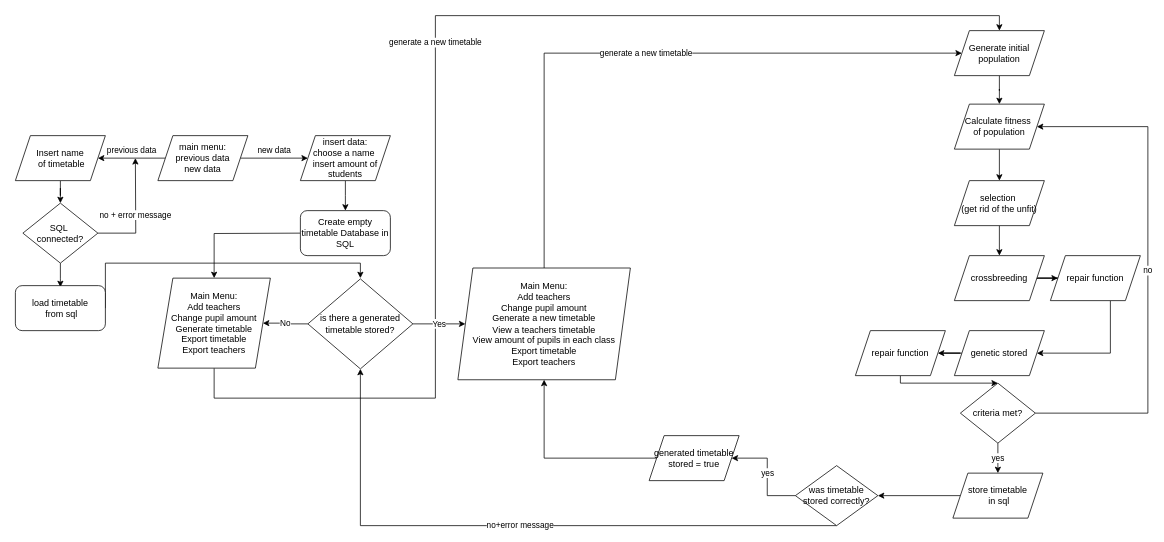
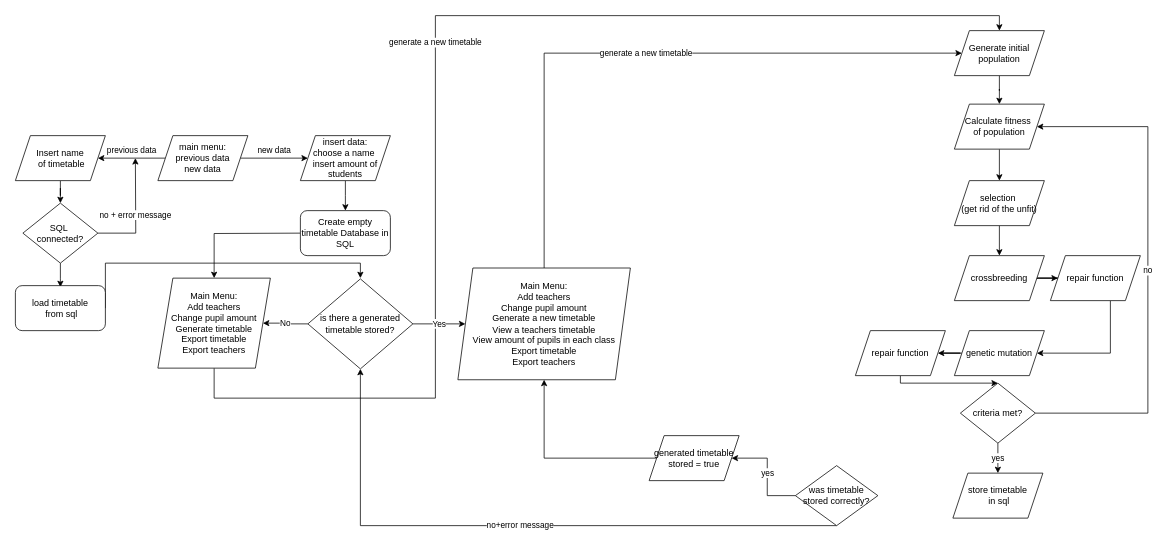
  <mxCell id="0" />
  <mxCell id="1" parent="0" />
  <mxCell id="2" value="previous data" style="edgeStyle=orthogonalEdgeStyle;rounded=0;orthogonalLoop=1;jettySize=auto;html=1;" parent="1" source="4" target="6" edge="1"><mxGeometry y="-10" relative="1" as="geometry"><mxPoint as="offset" /></mxGeometry></mxCell>
  <mxCell id="3" value="new data" style="edgeStyle=orthogonalEdgeStyle;rounded=0;orthogonalLoop=1;jettySize=auto;html=1;" parent="1" source="4" target="12" edge="1"><mxGeometry y="10" relative="1" as="geometry"><mxPoint as="offset" /></mxGeometry></mxCell>
  <mxCell id="4" value="main menu:&lt;br&gt;previous data&lt;br&gt;new data" style="shape=parallelogram;perimeter=parallelogramPerimeter;whiteSpace=wrap;html=1;fixedSize=1;" parent="1" vertex="1"><mxGeometry x="210" y="180" width="120" height="60" as="geometry" /></mxCell>
  <mxCell id="5" value="" style="edgeStyle=orthogonalEdgeStyle;rounded=0;orthogonalLoop=1;jettySize=auto;html=1;" parent="1" source="6" target="9" edge="1"><mxGeometry relative="1" as="geometry" /></mxCell>
  <mxCell id="6" value="&lt;div&gt;&lt;span style=&quot;background-color: transparent; color: light-dark(rgb(0, 0, 0), rgb(255, 255, 255));&quot;&gt;Insert name&lt;/span&gt;&lt;/div&gt;&lt;div&gt;&lt;span style=&quot;background-color: transparent; color: light-dark(rgb(0, 0, 0), rgb(255, 255, 255));&quot;&gt;&amp;nbsp;of timetable&lt;/span&gt;&lt;/div&gt;" style="shape=parallelogram;perimeter=parallelogramPerimeter;whiteSpace=wrap;html=1;fixedSize=1;" parent="1" vertex="1"><mxGeometry x="20" y="180" width="120" height="60" as="geometry" /></mxCell>
  <mxCell id="7" value="no + error message" style="edgeStyle=orthogonalEdgeStyle;rounded=0;orthogonalLoop=1;jettySize=auto;html=1;" parent="1" source="9" edge="1"><mxGeometry relative="1" as="geometry"><mxPoint x="180" y="210" as="targetPoint" /></mxGeometry></mxCell>
  <mxCell id="8" value="" style="edgeStyle=orthogonalEdgeStyle;rounded=0;orthogonalLoop=1;jettySize=auto;html=1;" parent="1" source="9" edge="1"><mxGeometry relative="1" as="geometry"><mxPoint x="80" y="382" as="targetPoint" /></mxGeometry></mxCell>
  <mxCell id="9" value="SQL&amp;nbsp;&lt;div&gt;connected?&lt;/div&gt;" style="rhombus;whiteSpace=wrap;html=1;" parent="1" vertex="1"><mxGeometry x="30" y="270" width="100" height="80" as="geometry" /></mxCell>
  <mxCell id="10" style="edgeStyle=orthogonalEdgeStyle;rounded=0;orthogonalLoop=1;jettySize=auto;html=1;exitX=1;exitY=0.5;exitDx=0;exitDy=0;" parent="1" source="22" edge="1"><mxGeometry relative="1" as="geometry"><mxPoint x="130" y="412" as="sourcePoint" /><mxPoint x="480" y="370" as="targetPoint" /><Array as="points"><mxPoint x="140" y="350" /><mxPoint x="480" y="350" /></Array></mxGeometry></mxCell>
  <mxCell id="11" value="" style="edgeStyle=orthogonalEdgeStyle;rounded=0;orthogonalLoop=1;jettySize=auto;html=1;" parent="1" source="12" edge="1"><mxGeometry relative="1" as="geometry"><mxPoint x="460" y="280" as="targetPoint" /></mxGeometry></mxCell>
  <mxCell id="12" value="&lt;div&gt;insert data:&lt;/div&gt;choose a name&lt;span style=&quot;background-color: transparent; color: light-dark(rgb(0, 0, 0), rgb(255, 255, 255));&quot;&gt;&amp;nbsp;&lt;/span&gt;&lt;div&gt;&lt;span style=&quot;background-color: transparent; color: light-dark(rgb(0, 0, 0), rgb(255, 255, 255));&quot;&gt;insert amount of students&lt;/span&gt;&lt;/div&gt;" style="shape=parallelogram;perimeter=parallelogramPerimeter;whiteSpace=wrap;html=1;fixedSize=1;" parent="1" vertex="1"><mxGeometry x="400" y="180" width="120" height="60" as="geometry" /></mxCell>
  <mxCell id="13" style="edgeStyle=orthogonalEdgeStyle;rounded=0;orthogonalLoop=1;jettySize=auto;html=1;entryX=0.5;entryY=0;entryDx=0;entryDy=0;" parent="1" target="15" edge="1"><mxGeometry relative="1" as="geometry"><mxPoint x="400" y="310" as="sourcePoint" /></mxGeometry></mxCell>
  <mxCell id="14" value="generate a new timetable" style="edgeStyle=orthogonalEdgeStyle;rounded=0;orthogonalLoop=1;jettySize=auto;html=1;entryX=0.5;entryY=0;entryDx=0;entryDy=0;" edge="1" parent="1" source="15" target="24"><mxGeometry relative="1" as="geometry"><Array as="points"><mxPoint x="285" y="530" /><mxPoint x="580" y="530" /><mxPoint x="580" y="20" /><mxPoint x="1332" y="20" /></Array></mxGeometry></mxCell>
  <mxCell id="15" value="Main Menu:&lt;div&gt;Add teachers&lt;/div&gt;&lt;div&gt;&lt;span style=&quot;background-color: transparent; color: light-dark(rgb(0, 0, 0), rgb(255, 255, 255));&quot;&gt;Change pupil amount&lt;/span&gt;&lt;/div&gt;&lt;div&gt;&lt;div&gt;Generate timetable&lt;/div&gt;&lt;/div&gt;&lt;div&gt;Export timetable&lt;/div&gt;&lt;div&gt;Export teachers&lt;/div&gt;" style="shape=parallelogram;perimeter=parallelogramPerimeter;whiteSpace=wrap;html=1;fixedSize=1;" parent="1" vertex="1"><mxGeometry x="210" y="370" width="150" height="120" as="geometry" /></mxCell>
  <mxCell id="16" value="No" style="edgeStyle=orthogonalEdgeStyle;rounded=0;orthogonalLoop=1;jettySize=auto;html=1;" parent="1" source="18" target="15" edge="1"><mxGeometry relative="1" as="geometry" /></mxCell>
  <mxCell id="17" value="Yes" style="edgeStyle=orthogonalEdgeStyle;rounded=0;orthogonalLoop=1;jettySize=auto;html=1;" parent="1" source="18" target="20" edge="1"><mxGeometry relative="1" as="geometry" /></mxCell>
  <mxCell id="18" value="is there a generated timetable stored?" style="rhombus;whiteSpace=wrap;html=1;" parent="1" vertex="1"><mxGeometry x="410" y="371" width="140" height="120" as="geometry" /></mxCell>
  <mxCell id="19" value="generate a new timetable" style="edgeStyle=orthogonalEdgeStyle;rounded=0;orthogonalLoop=1;jettySize=auto;html=1;entryX=0;entryY=0.5;entryDx=0;entryDy=0;" edge="1" parent="1" source="20" target="24"><mxGeometry relative="1" as="geometry"><Array as="points"><mxPoint x="725" y="70" /></Array></mxGeometry></mxCell>
  <mxCell id="20" value="Main Menu:&lt;div&gt;Add teachers&lt;/div&gt;&lt;div&gt;Change pupil amount&lt;/div&gt;&lt;div&gt;Generate a new timetable&lt;/div&gt;&lt;div&gt;View a teachers timetable&lt;/div&gt;&lt;div&gt;View amount of pupils in each class&lt;/div&gt;&lt;div&gt;&lt;div&gt;Export timetable&lt;/div&gt;&lt;div&gt;Export teachers&lt;/div&gt;&lt;/div&gt;" style="shape=parallelogram;perimeter=parallelogramPerimeter;whiteSpace=wrap;html=1;fixedSize=1;" parent="1" vertex="1"><mxGeometry x="610" y="356.5" width="230" height="149" as="geometry" /></mxCell>
  <mxCell id="21" value="&lt;div&gt;Create empty timetable Database in SQL&lt;/div&gt;" style="rounded=1;whiteSpace=wrap;html=1;" parent="1" vertex="1"><mxGeometry x="400" y="280" width="120" height="60" as="geometry" /></mxCell>
  <mxCell id="22" value="&lt;div&gt;load timetable&lt;/div&gt;&lt;div&gt;&amp;nbsp;from sql&lt;/div&gt;" style="rounded=1;whiteSpace=wrap;html=1;" parent="1" vertex="1"><mxGeometry x="20" y="380" width="120" height="60" as="geometry" /></mxCell>
  <mxCell id="23" value="" style="edgeStyle=orthogonalEdgeStyle;rounded=0;orthogonalLoop=1;jettySize=auto;html=1;" parent="1" source="24" target="26" edge="1"><mxGeometry relative="1" as="geometry" /></mxCell>
  <mxCell id="24" value="Generate initial population" style="shape=parallelogram;perimeter=parallelogramPerimeter;whiteSpace=wrap;html=1;fixedSize=1;" parent="1" vertex="1"><mxGeometry x="1272" y="40" width="120" height="60" as="geometry" /></mxCell>
  <mxCell id="25" value="" style="edgeStyle=orthogonalEdgeStyle;rounded=0;orthogonalLoop=1;jettySize=auto;html=1;" parent="1" source="26" target="28" edge="1"><mxGeometry relative="1" as="geometry" /></mxCell>
  <mxCell id="26" value="Calculate fitness&amp;nbsp;&lt;div&gt;of population&lt;/div&gt;" style="shape=parallelogram;perimeter=parallelogramPerimeter;whiteSpace=wrap;html=1;fixedSize=1;" parent="1" vertex="1"><mxGeometry x="1272" y="138" width="120" height="60" as="geometry" /></mxCell>
  <mxCell id="27" value="" style="edgeStyle=orthogonalEdgeStyle;rounded=0;orthogonalLoop=1;jettySize=auto;html=1;" parent="1" source="28" target="30" edge="1"><mxGeometry relative="1" as="geometry" /></mxCell>
  <mxCell id="28" value="selection&amp;nbsp;&lt;div&gt;(get rid of the unfit)&lt;/div&gt;" style="shape=parallelogram;perimeter=parallelogramPerimeter;whiteSpace=wrap;html=1;fixedSize=1;" parent="1" vertex="1"><mxGeometry x="1272" y="240" width="120" height="60" as="geometry" /></mxCell>
  <mxCell id="29" value="" style="edgeStyle=orthogonalEdgeStyle;rounded=0;orthogonalLoop=1;jettySize=auto;html=1;" parent="1" source="30" target="32" edge="1"><mxGeometry relative="1" as="geometry" /></mxCell>
  <mxCell id="30" value="crossbreeding" style="shape=parallelogram;perimeter=parallelogramPerimeter;whiteSpace=wrap;html=1;fixedSize=1;" parent="1" vertex="1"><mxGeometry x="1272" y="340" width="120" height="60" as="geometry" /></mxCell>
  <mxCell id="31" style="edgeStyle=orthogonalEdgeStyle;rounded=0;orthogonalLoop=1;jettySize=auto;html=1;entryX=1;entryY=0.5;entryDx=0;entryDy=0;" parent="1" source="32" target="34" edge="1"><mxGeometry relative="1" as="geometry"><Array as="points"><mxPoint x="1480" y="470" /></Array></mxGeometry></mxCell>
  <mxCell id="32" value="repair function" style="shape=parallelogram;perimeter=parallelogramPerimeter;whiteSpace=wrap;html=1;fixedSize=1;" parent="1" vertex="1"><mxGeometry x="1400" y="340" width="120" height="60" as="geometry" /></mxCell>
  <mxCell id="33" value="" style="edgeStyle=orthogonalEdgeStyle;rounded=0;orthogonalLoop=1;jettySize=auto;html=1;" parent="1" source="34" target="36" edge="1"><mxGeometry relative="1" as="geometry" /></mxCell>
- <mxCell id="34" value="genetic stored" style="shape=parallelogram;perimeter=parallelogramPerimeter;whiteSpace=wrap;html=1;fixedSize=1;" parent="1" vertex="1"><mxGeometry x="1272" y="440" width="120" height="60" as="geometry" /></mxCell>
+ <mxCell id="34" value="genetic mutation" style="shape=parallelogram;perimeter=parallelogramPerimeter;whiteSpace=wrap;html=1;fixedSize=1;" parent="1" vertex="1"><mxGeometry x="1272" y="440" width="120" height="60" as="geometry" /></mxCell>
  <mxCell id="35" style="edgeStyle=orthogonalEdgeStyle;rounded=0;orthogonalLoop=1;jettySize=auto;html=1;entryX=0.5;entryY=0;entryDx=0;entryDy=0;" parent="1" source="36" target="39" edge="1"><mxGeometry relative="1" as="geometry"><Array as="points"><mxPoint x="1200" y="510" /></Array></mxGeometry></mxCell>
  <mxCell id="36" value="repair function" style="shape=parallelogram;perimeter=parallelogramPerimeter;whiteSpace=wrap;html=1;fixedSize=1;" parent="1" vertex="1"><mxGeometry x="1140" y="440" width="120" height="60" as="geometry" /></mxCell>
  <mxCell id="37" value="no" style="edgeStyle=orthogonalEdgeStyle;rounded=0;orthogonalLoop=1;jettySize=auto;html=1;entryX=1;entryY=0.5;entryDx=0;entryDy=0;" parent="1" source="39" target="26" edge="1"><mxGeometry relative="1" as="geometry"><mxPoint x="1460" y="180" as="targetPoint" /><Array as="points"><mxPoint x="1530" y="550" /><mxPoint x="1530" y="168" /></Array></mxGeometry></mxCell>
  <mxCell id="38" value="yes" style="edgeStyle=orthogonalEdgeStyle;rounded=0;orthogonalLoop=1;jettySize=auto;html=1;" parent="1" source="39" target="41" edge="1"><mxGeometry relative="1" as="geometry" /></mxCell>
  <mxCell id="39" value="criteria met?" style="rhombus;whiteSpace=wrap;html=1;" parent="1" vertex="1"><mxGeometry x="1280" y="510" width="100" height="80" as="geometry" /></mxCell>
- <mxCell id="40" value="" style="edgeStyle=orthogonalEdgeStyle;rounded=0;orthogonalLoop=1;jettySize=auto;html=1;" edge="1" parent="1" source="41" target="44"><mxGeometry relative="1" as="geometry" /></mxCell>
  <mxCell id="41" value="store timetable&lt;div&gt;&amp;nbsp;in sql&lt;/div&gt;" style="shape=parallelogram;perimeter=parallelogramPerimeter;whiteSpace=wrap;html=1;fixedSize=1;" parent="1" vertex="1"><mxGeometry x="1270" y="630" width="120" height="60" as="geometry" /></mxCell>
  <mxCell id="42" value="no+error message" style="edgeStyle=orthogonalEdgeStyle;rounded=0;orthogonalLoop=1;jettySize=auto;html=1;entryX=0.5;entryY=1;entryDx=0;entryDy=0;exitX=0.5;exitY=1;exitDx=0;exitDy=0;" edge="1" parent="1" source="44" target="18"><mxGeometry relative="1" as="geometry"><Array as="points"><mxPoint x="480" y="700" /></Array></mxGeometry></mxCell>
  <mxCell id="43" value="yes" style="edgeStyle=orthogonalEdgeStyle;rounded=0;orthogonalLoop=1;jettySize=auto;html=1;" edge="1" parent="1" source="44" target="46"><mxGeometry relative="1" as="geometry" /></mxCell>
  <mxCell id="44" value="was timetable stored correctly?" style="rhombus;whiteSpace=wrap;html=1;" vertex="1" parent="1"><mxGeometry x="1060" y="620" width="110" height="80" as="geometry" /></mxCell>
  <mxCell id="45" style="edgeStyle=orthogonalEdgeStyle;rounded=0;orthogonalLoop=1;jettySize=auto;html=1;entryX=0.5;entryY=1;entryDx=0;entryDy=0;" edge="1" parent="1" source="46" target="20"><mxGeometry relative="1" as="geometry" /></mxCell>
  <mxCell id="46" value="generated timetable stored = true" style="shape=parallelogram;perimeter=parallelogramPerimeter;whiteSpace=wrap;html=1;fixedSize=1;" vertex="1" parent="1"><mxGeometry x="865" y="580" width="120" height="60" as="geometry" /></mxCell>
